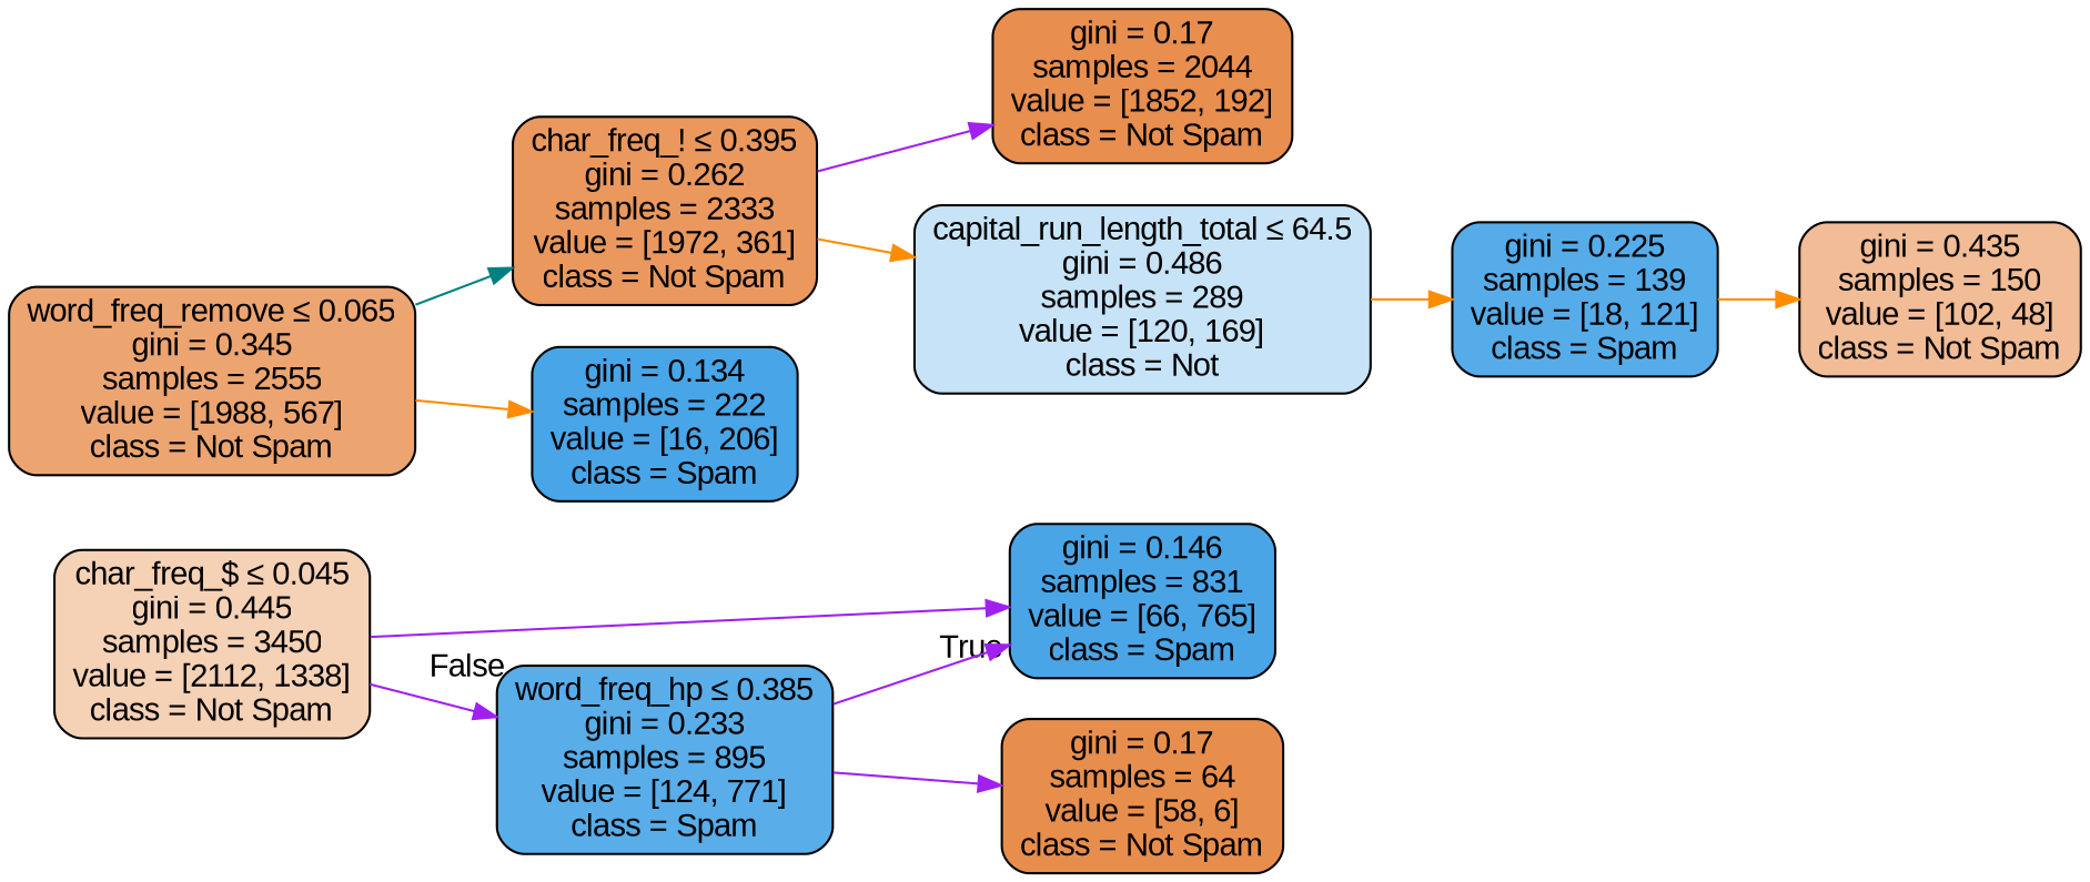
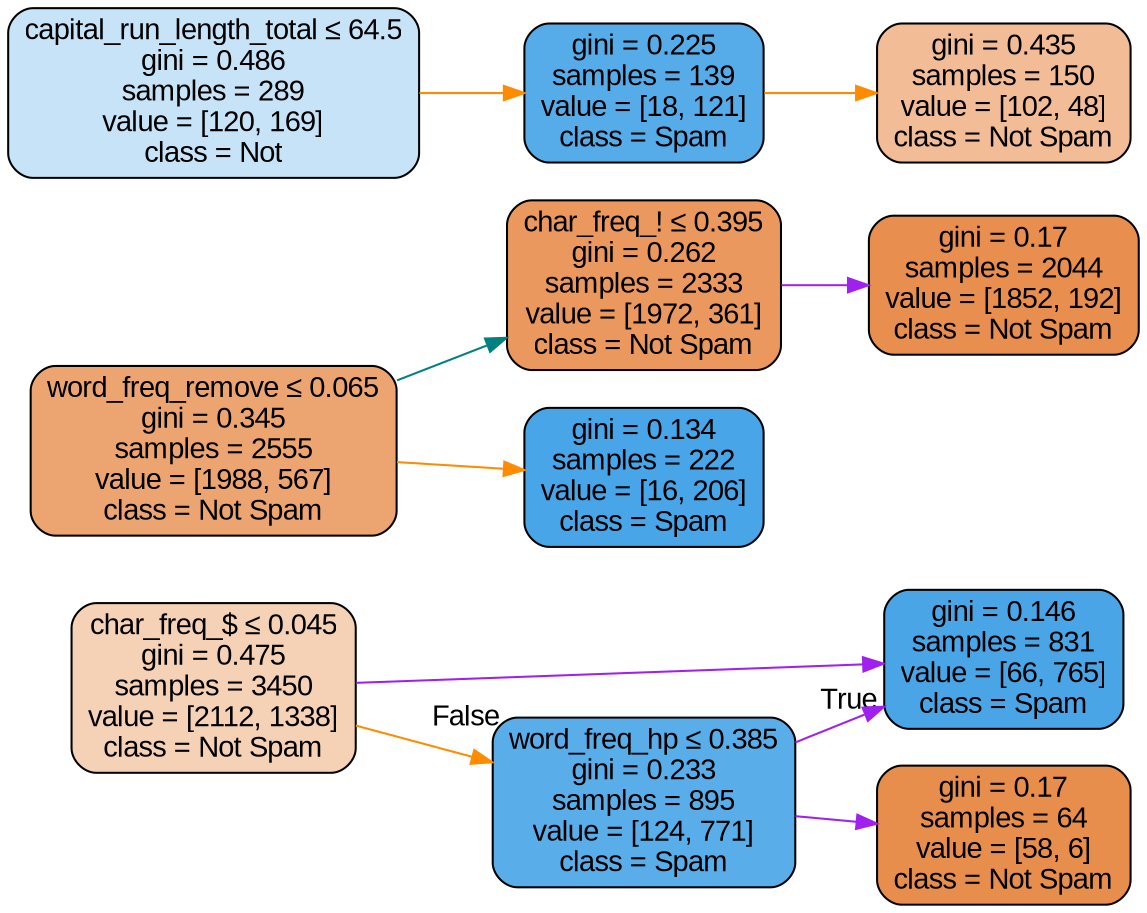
  digraph {
    fontname="Liberation Sans"
    rankdir=LR
    node [color=black fontname="Liberation Sans" shape=box style="filled, rounded"]
    edge [color=darkorange fontname="Liberation Sans"]
-   n1 [fillcolor="#f5d1b6" label=<char_freq_$ &le; 0.045<br/>gini = 0.445<br/>samples = 3450<br/>value = [2112, 1338]<br/>class = Not Spam>]
+   n1 [fillcolor="#f5d1b6" label=<char_freq_$ &le; 0.045<br/>gini = 0.475<br/>samples = 3450<br/>value = [2112, 1338]<br/>class = Not Spam>]
    n2 [fillcolor="#59ade9" label=<word_freq_hp &le; 0.385<br/>gini = 0.233<br/>samples = 895<br/>value = [124, 771]<br/>class = Spam>]
    n3 [fillcolor="#4aa5e7" label=<gini = 0.146<br/>samples = 831<br/>value = [66, 765]<br/>class = Spam>]
    n4 [fillcolor="#eca571" label=<word_freq_remove &le; 0.065<br/>gini = 0.345<br/>samples = 2555<br/>value = [1988, 567]<br/>class = Not Spam>]
    n5 [fillcolor="#ea985d" label=<char_freq_! &le; 0.395<br/>gini = 0.262<br/>samples = 2333<br/>value = [1972, 361]<br/>class = Not Spam>]
    n6 [fillcolor="#48a5e7" label=<gini = 0.134<br/>samples = 222<br/>value = [16, 206]<br/>class = Spam>]
    n7 [fillcolor="#e88e4d" label=<gini = 0.17<br/>samples = 64<br/>value = [58, 6]<br/>class = Not Spam>]
    n8 [fillcolor="#e88e4e" label=<gini = 0.17<br/>samples = 2044<br/>value = [1852, 192]<br/>class = Not Spam>]
    n9 [fillcolor="#c6e3f7" label=<capital_run_length_total &le; 64.5<br/>gini = 0.486<br/>samples = 289<br/>value = [120, 169]<br/>class = Not>]
    n10 [fillcolor="#56ace9" label=<gini = 0.225<br/>samples = 139<br/>value = [18, 121]<br/>class = Spam>]
    n11 [fillcolor="#f1bc96" label=<gini = 0.435<br/>samples = 150<br/>value = [102, 48]<br/>class = Not Spam>]
-   n1 -> n2 [color=purple headlabel=False labelangle=-45 labeldistance=2.5]
+   n1 -> n2 [headlabel=False labelangle=-45 labeldistance=2.5]
    n1 -> n3 [color=purple headlabel=True labelangle=45 labeldistance=2.5]
    n2 -> n3 [color=purple]
    n2 -> n7 [color=purple]
    n4 -> n5 [color=teal]
    n4 -> n6
    n5 -> n8 [color=purple]
-   n5 -> n9
    n9 -> n10
    n10 -> n11
  }
